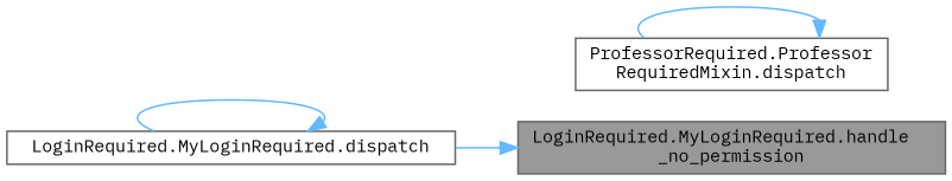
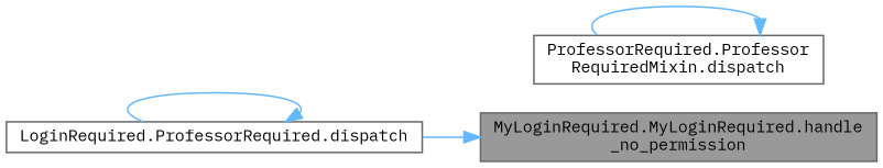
  digraph {
    fontname="IBM Plex Mono"
    rankdir=RL
    node [color=grey40 fillcolor=white fontname="IBM Plex Mono" fontsize=10 shape=box style=filled]
    edge [color=steelblue1 dir=back fontname="IBM Plex Mono" fontsize=10 labelfontname=Helvetica labelfontsize=10 style=solid]
-   n1 [color=gray40 fillcolor=grey60 fontcolor=black height=0.2 label="LoginRequired.MyLoginRequired.handle\l_no_permission" width=0.4]
-   n2 [height=0.2 label="LoginRequired.MyLoginRequired.dispatch" width=0.4]
+   n1 [color=gray40 fillcolor=grey60 fontcolor=black height=0.2 label="MyLoginRequired.MyLoginRequired.handle\l_no_permission" width=0.4]
+   n2 [height=0.2 label="LoginRequired.ProfessorRequired.dispatch" width=0.4]
    n3 [height=0.2 label="ProfessorRequired.Professor\lRequiredMixin.dispatch" width=0.4]
    n1 -> n2
    n2 -> n2
    n3 -> n3
  }
